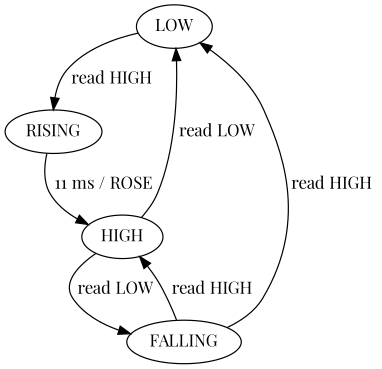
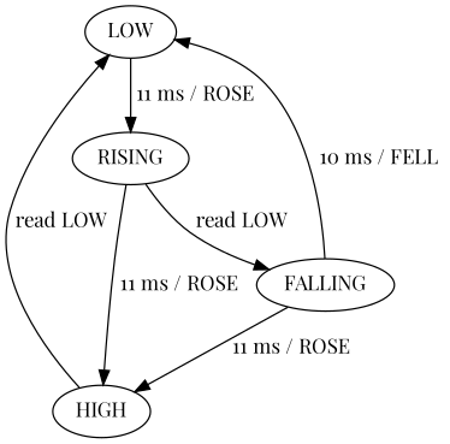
  digraph {
    fontname="Playfair Display"
    node [fontname="Playfair Display"]
    edge [fontname="Playfair Display"]
    LOW
    RISING
    HIGH
    FALLING
-   LOW -> RISING [label=" read HIGH "]
+   LOW -> RISING [label=" 11 ms / ROSE "]
    RISING -> HIGH [label=" 11 ms / ROSE "]
    HIGH -> LOW [label=" read LOW "]
-   HIGH -> FALLING [label=" read LOW "]
-   FALLING -> LOW [label=" read HIGH "]
-   FALLING -> HIGH [label=" read HIGH "]
+   RISING -> FALLING [label=" read LOW "]
+   FALLING -> LOW [label=" 10 ms / FELL "]
+   FALLING -> HIGH [label=" 11 ms / ROSE "]
  }
